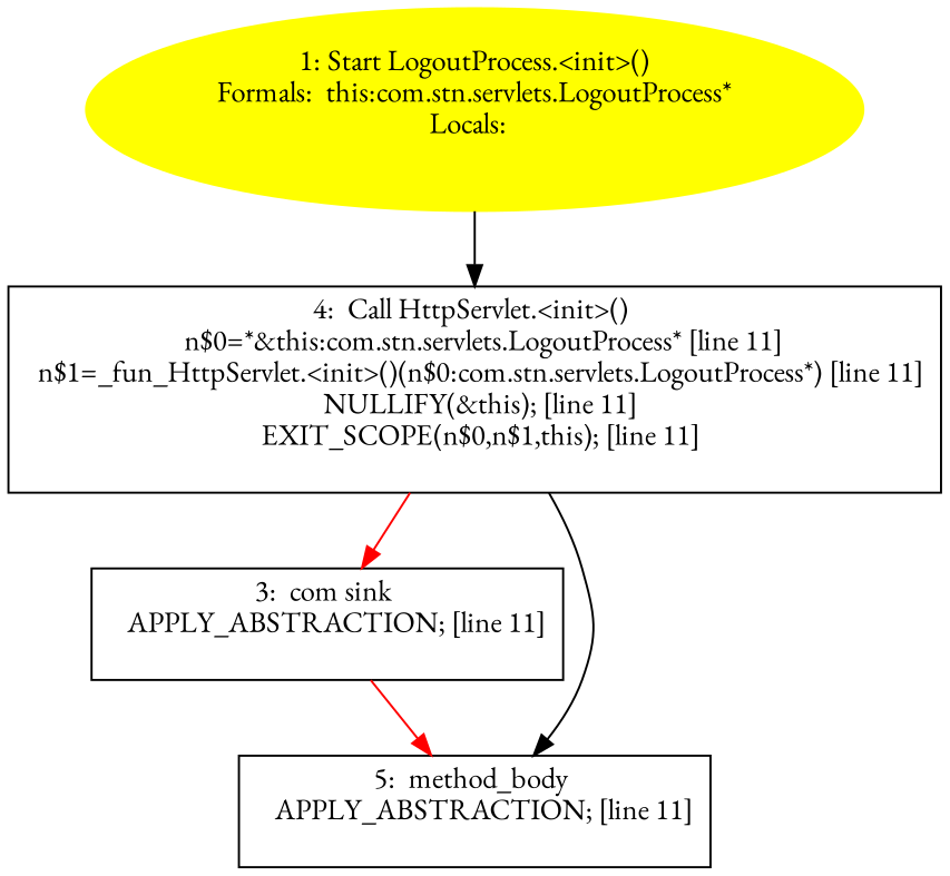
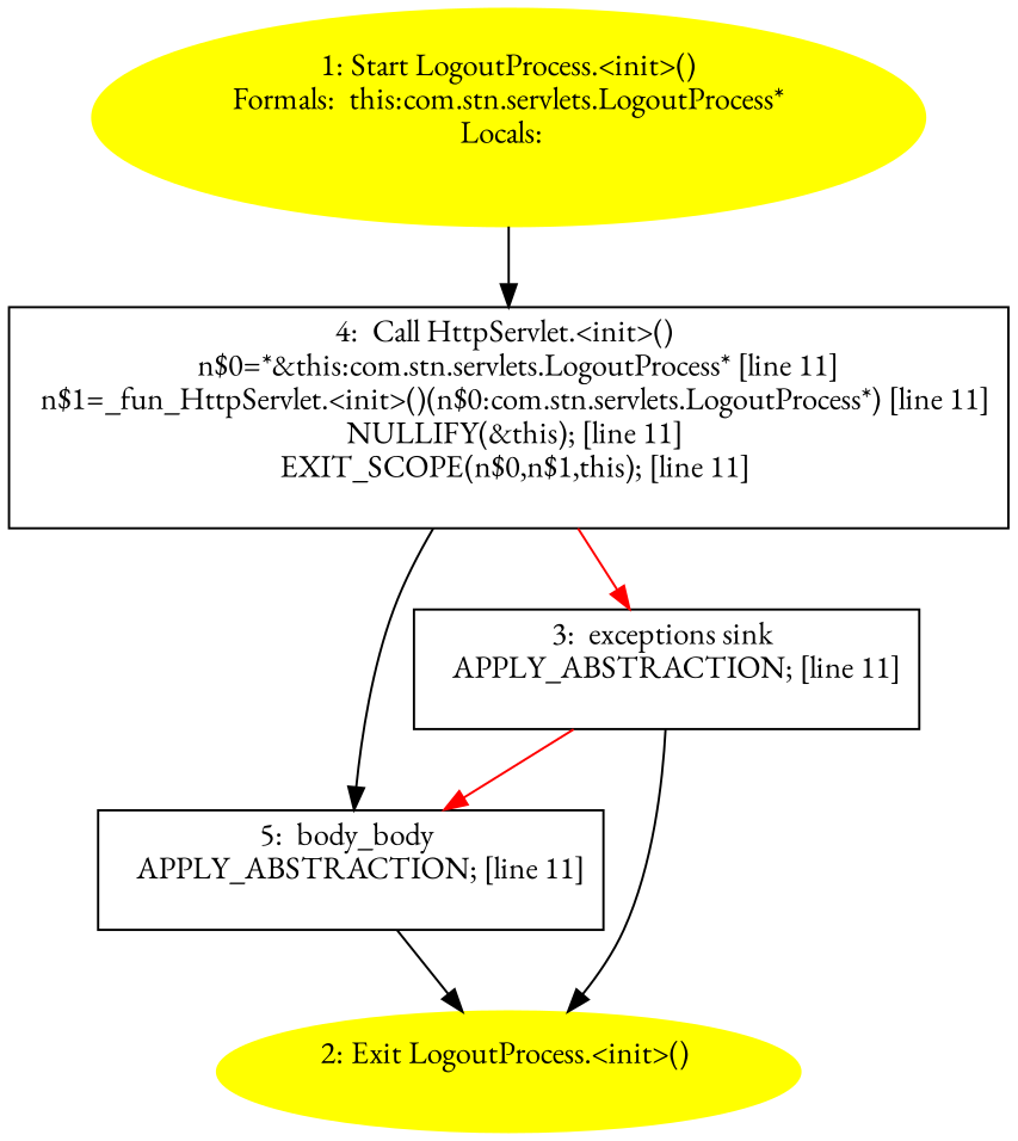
  digraph {
    fontname="EB Garamond"
    node [fontname="EB Garamond" shape=box]
    edge [fontname="EB Garamond"]
    n1 [color=yellow label="1: Start LogoutProcess.<init>()\nFormals:  this:com.stn.servlets.LogoutProcess*\nLocals:  \n  " style=filled shape=""]
    n2 [label="4:  Call HttpServlet.<init>() \n   n$0=*&this:com.stn.servlets.LogoutProcess* [line 11]\n  n$1=_fun_HttpServlet.<init>()(n$0:com.stn.servlets.LogoutProcess*) [line 11]\n  NULLIFY(&this); [line 11]\n  EXIT_SCOPE(n$0,n$1,this); [line 11]\n "]
-   n3 [label="3:  com sink \n   APPLY_ABSTRACTION; [line 11]\n "]
-   n4 [label="5:  method_body \n   APPLY_ABSTRACTION; [line 11]\n "]
+   n3 [label="3:  exceptions sink \n   APPLY_ABSTRACTION; [line 11]\n "]
+   n4 [label="5:  body_body \n   APPLY_ABSTRACTION; [line 11]\n "]
+   n5 [color=yellow label="2: Exit LogoutProcess.<init>() \n  " style=filled shape=""]
    n1 -> n2
    n2 -> n3 [color=red]
    n2 -> n4
    n3 -> n4 [color=red]
+   n3 -> n5
+   n4 -> n5
  }
